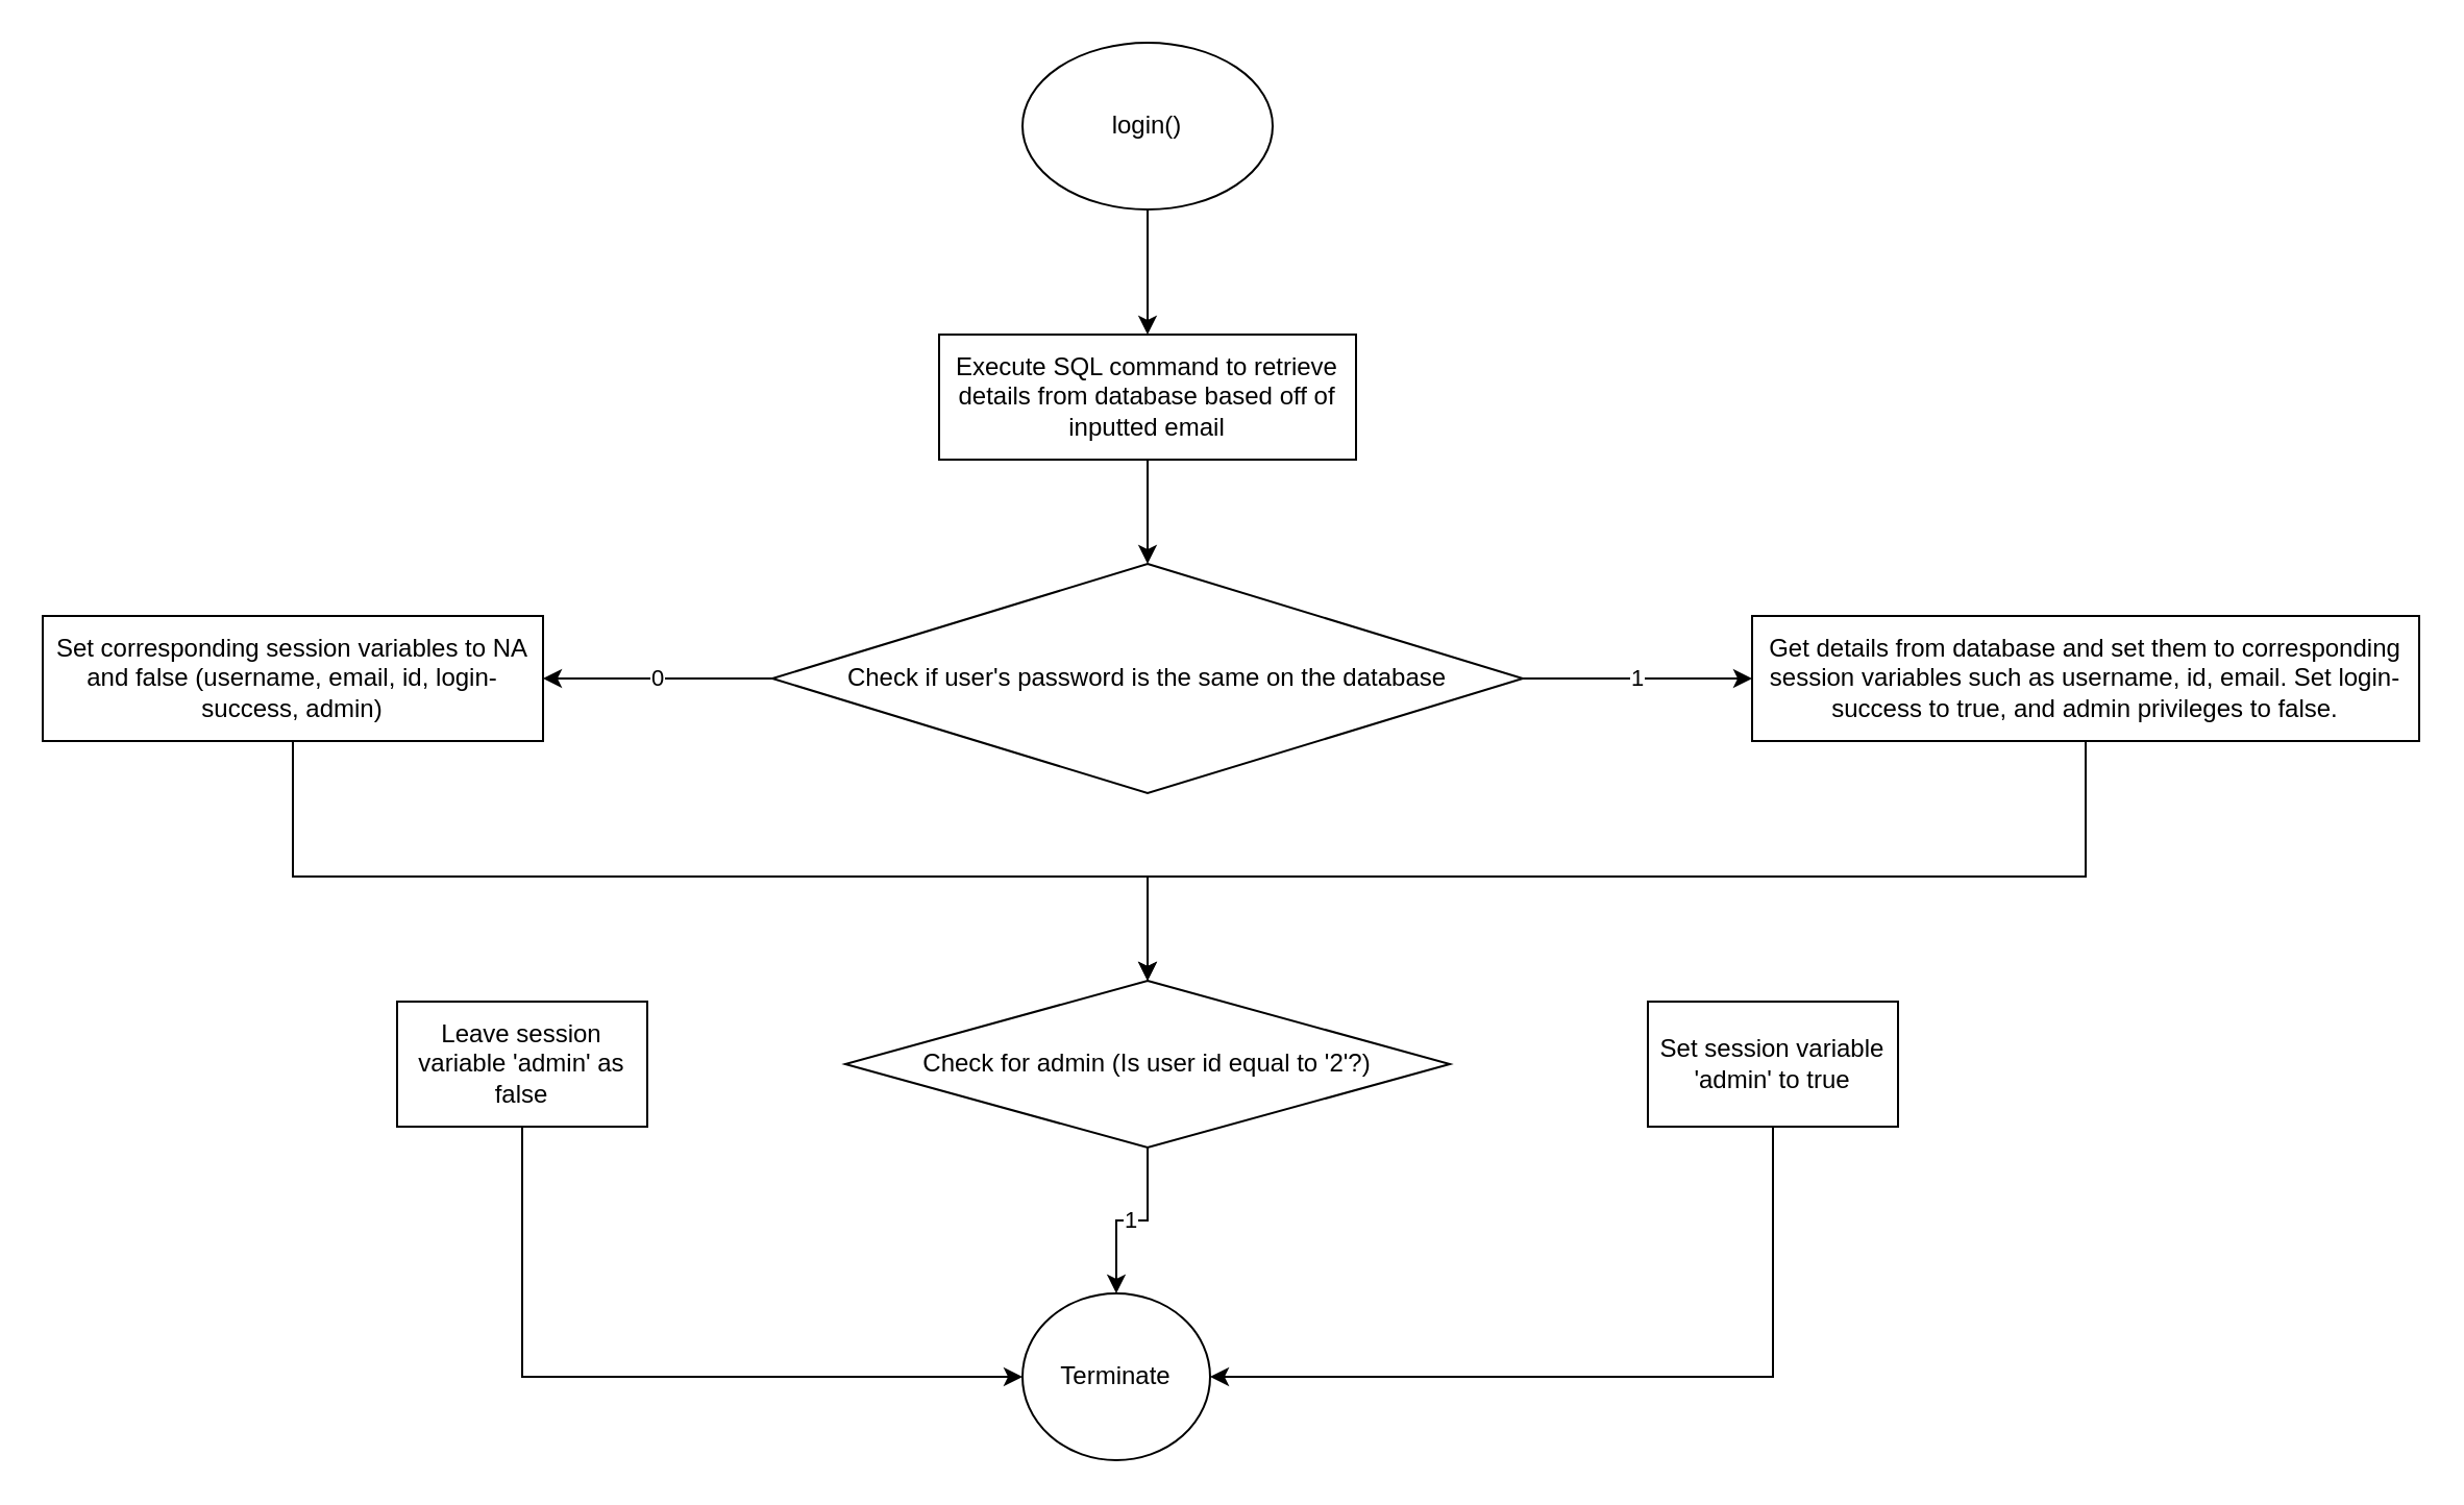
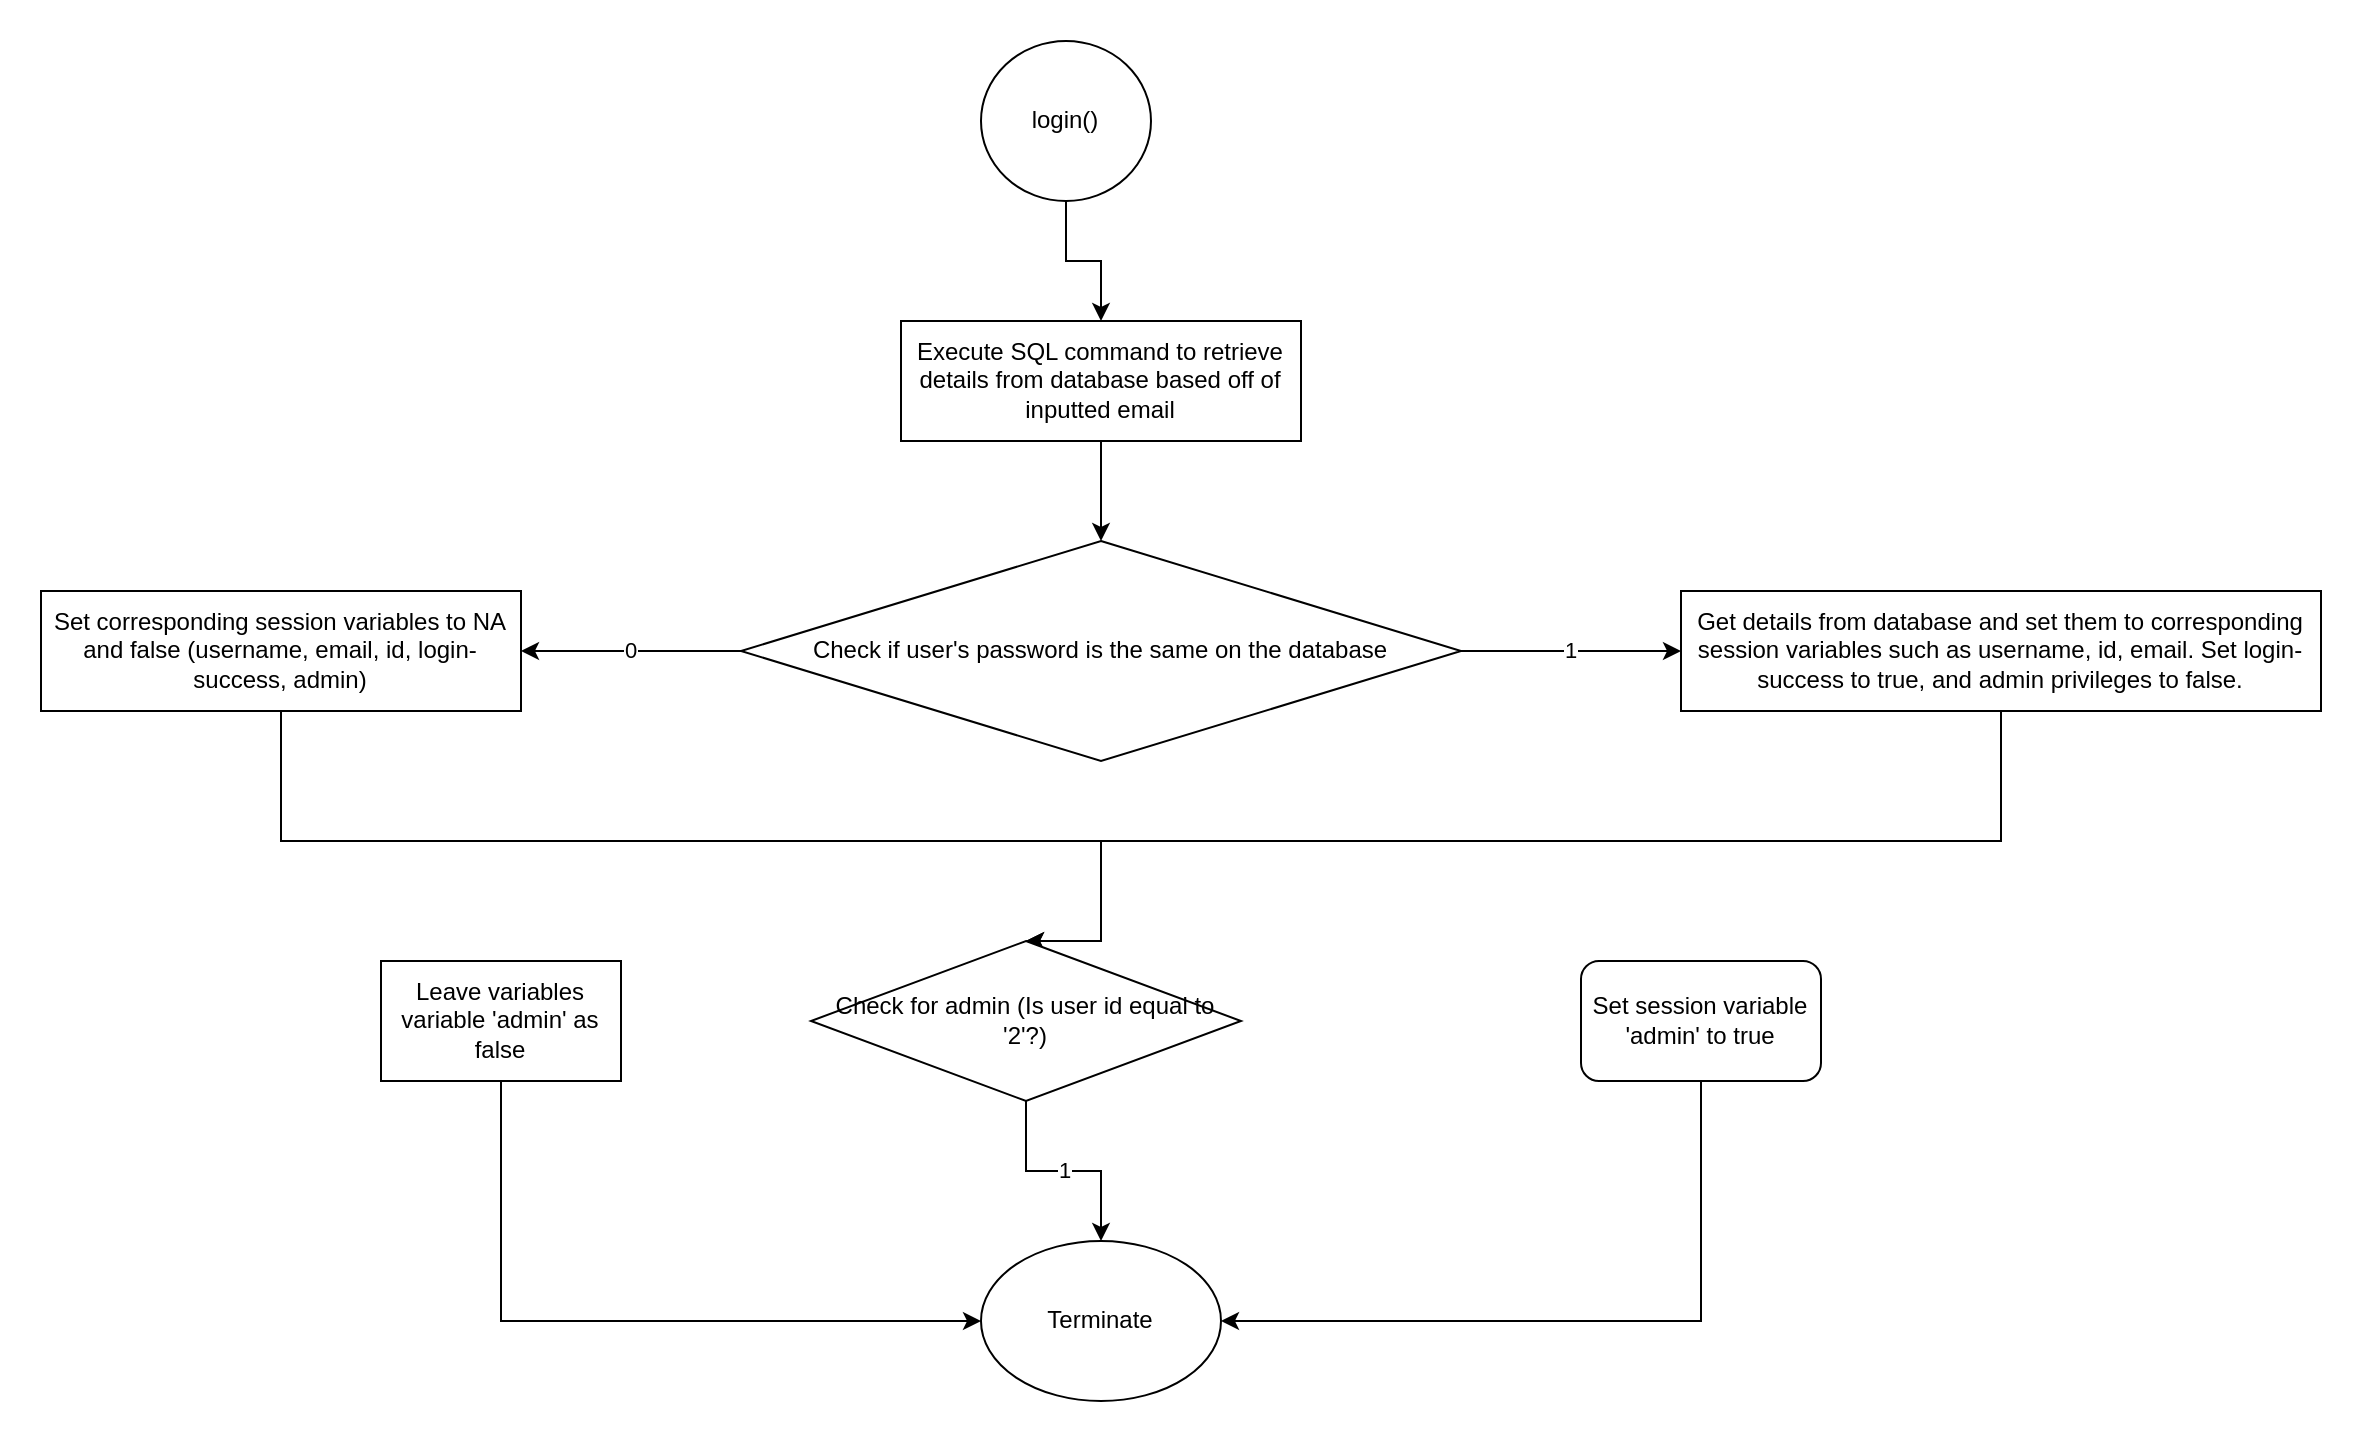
  <mxCell id="0" />
  <mxCell id="1" parent="0" />
  <mxCell id="2" value="" style="edgeStyle=orthogonalEdgeStyle;rounded=0;orthogonalLoop=1;jettySize=auto;html=1;" edge="1" parent="1" source="3" target="5"><mxGeometry relative="1" as="geometry" /></mxCell>
- <mxCell id="3" value="login()" style="ellipse;whiteSpace=wrap;html=1;" vertex="1" parent="1"><mxGeometry x="490" y="20" width="120" height="80" as="geometry" /></mxCell>
+ <mxCell id="3" value="login()" style="ellipse;whiteSpace=wrap;html=1;" vertex="1" parent="1"><mxGeometry x="490" y="20" width="85" height="80" as="geometry" /></mxCell>
  <mxCell id="4" value="" style="edgeStyle=orthogonalEdgeStyle;rounded=0;orthogonalLoop=1;jettySize=auto;html=1;" edge="1" parent="1" source="5" target="8"><mxGeometry relative="1" as="geometry" /></mxCell>
  <mxCell id="5" value="Execute SQL command to retrieve details from database based off of inputted email" style="rounded=0;whiteSpace=wrap;html=1;" vertex="1" parent="1"><mxGeometry x="450" y="160" width="200" height="60" as="geometry" /></mxCell>
  <mxCell id="6" value="0" style="edgeStyle=orthogonalEdgeStyle;rounded=0;orthogonalLoop=1;jettySize=auto;html=1;" edge="1" parent="1" source="8" target="10"><mxGeometry relative="1" as="geometry" /></mxCell>
  <mxCell id="7" value="1" style="edgeStyle=orthogonalEdgeStyle;rounded=0;orthogonalLoop=1;jettySize=auto;html=1;" edge="1" parent="1" source="8" target="12"><mxGeometry relative="1" as="geometry" /></mxCell>
  <mxCell id="8" value="Check if user's password is the same on the database" style="rhombus;whiteSpace=wrap;html=1;" vertex="1" parent="1"><mxGeometry x="370" y="270" width="360" height="110" as="geometry" /></mxCell>
  <mxCell id="9" style="edgeStyle=orthogonalEdgeStyle;rounded=0;orthogonalLoop=1;jettySize=auto;html=1;entryX=0.5;entryY=0;entryDx=0;entryDy=0;" edge="1" parent="1" source="10" target="14"><mxGeometry relative="1" as="geometry"><Array as="points"><mxPoint x="140" y="420" /><mxPoint x="550" y="420" /></Array></mxGeometry></mxCell>
  <mxCell id="10" value="Set corresponding session variables to NA and false (username, email, id, login-success, admin)" style="rounded=0;whiteSpace=wrap;html=1;" vertex="1" parent="1"><mxGeometry x="20" y="295" width="240" height="60" as="geometry" /></mxCell>
  <mxCell id="11" style="edgeStyle=orthogonalEdgeStyle;rounded=0;orthogonalLoop=1;jettySize=auto;html=1;entryX=0.5;entryY=0;entryDx=0;entryDy=0;" edge="1" parent="1" source="12" target="14"><mxGeometry relative="1" as="geometry"><Array as="points"><mxPoint x="1000" y="420" /><mxPoint x="550" y="420" /></Array></mxGeometry></mxCell>
  <mxCell id="12" value="Get details from database and set them to corresponding session variables such as username, id, email. Set login-success to true, and admin privileges to false." style="rounded=0;whiteSpace=wrap;html=1;" vertex="1" parent="1"><mxGeometry x="840" y="295" width="320" height="60" as="geometry" /></mxCell>
  <mxCell id="13" value="1" style="edgeStyle=orthogonalEdgeStyle;rounded=0;orthogonalLoop=1;jettySize=auto;html=1;" edge="1" parent="1" source="14" target="19"><mxGeometry relative="1" as="geometry" /></mxCell>
- <mxCell id="14" value="Check for admin (Is user id equal to '2'?)" style="rhombus;whiteSpace=wrap;html=1;" vertex="1" parent="1"><mxGeometry x="405" y="470" width="290" height="80" as="geometry" /></mxCell>
+ <mxCell id="14" value="Check for admin (Is user id equal to '2'?)" style="rhombus;whiteSpace=wrap;html=1;" vertex="1" parent="1"><mxGeometry x="405" y="470" width="215" height="80" as="geometry" /></mxCell>
  <mxCell id="15" style="edgeStyle=orthogonalEdgeStyle;rounded=0;orthogonalLoop=1;jettySize=auto;html=1;entryX=1;entryY=0.5;entryDx=0;entryDy=0;" edge="1" parent="1" source="16" target="19"><mxGeometry relative="1" as="geometry"><Array as="points"><mxPoint x="850" y="660" /></Array></mxGeometry></mxCell>
- <mxCell id="16" value="Set session variable 'admin' to true" style="rounded=0;whiteSpace=wrap;html=1;" vertex="1" parent="1"><mxGeometry x="790" y="480" width="120" height="60" as="geometry" /></mxCell>
+ <mxCell id="16" value="Set session variable 'admin' to true" style="whiteSpace=wrap;html=1;rounded=1;" vertex="1" parent="1"><mxGeometry x="790" y="480" width="120" height="60" as="geometry" /></mxCell>
  <mxCell id="17" style="edgeStyle=orthogonalEdgeStyle;rounded=0;orthogonalLoop=1;jettySize=auto;html=1;entryX=0;entryY=0.5;entryDx=0;entryDy=0;" edge="1" parent="1" source="18" target="19"><mxGeometry relative="1" as="geometry"><Array as="points"><mxPoint x="250" y="660" /></Array></mxGeometry></mxCell>
- <mxCell id="18" value="&lt;span style=&quot;color: rgb(0, 0, 0); font-family: Helvetica; font-size: 12px; font-style: normal; font-variant-ligatures: normal; font-variant-caps: normal; font-weight: 400; letter-spacing: normal; orphans: 2; text-align: center; text-indent: 0px; text-transform: none; widows: 2; word-spacing: 0px; -webkit-text-stroke-width: 0px; white-space: normal; text-decoration-thickness: initial; text-decoration-style: initial; text-decoration-color: initial; float: none; display: inline !important;&quot;&gt;Leave session variable 'admin' as false&lt;/span&gt;" style="rounded=0;whiteSpace=wrap;html=1;" vertex="1" parent="1"><mxGeometry x="190" y="480" width="120" height="60" as="geometry" /></mxCell>
- <mxCell id="19" value="Terminate" style="ellipse;whiteSpace=wrap;html=1;" vertex="1" parent="1"><mxGeometry x="490" y="620" width="90" height="80" as="geometry" /></mxCell>
+ <mxCell id="18" value="&lt;span style=&quot;color: rgb(0, 0, 0); font-family: Helvetica; font-size: 12px; font-style: normal; font-variant-ligatures: normal; font-variant-caps: normal; font-weight: 400; letter-spacing: normal; orphans: 2; text-align: center; text-indent: 0px; text-transform: none; widows: 2; word-spacing: 0px; -webkit-text-stroke-width: 0px; white-space: normal; text-decoration-thickness: initial; text-decoration-style: initial; text-decoration-color: initial; float: none; display: inline !important;&quot;&gt;Leave variables variable 'admin' as false&lt;/span&gt;" style="rounded=0;whiteSpace=wrap;html=1;" vertex="1" parent="1"><mxGeometry x="190" y="480" width="120" height="60" as="geometry" /></mxCell>
+ <mxCell id="19" value="Terminate" style="ellipse;whiteSpace=wrap;html=1;" vertex="1" parent="1"><mxGeometry x="490" y="620" width="120" height="80" as="geometry" /></mxCell>
